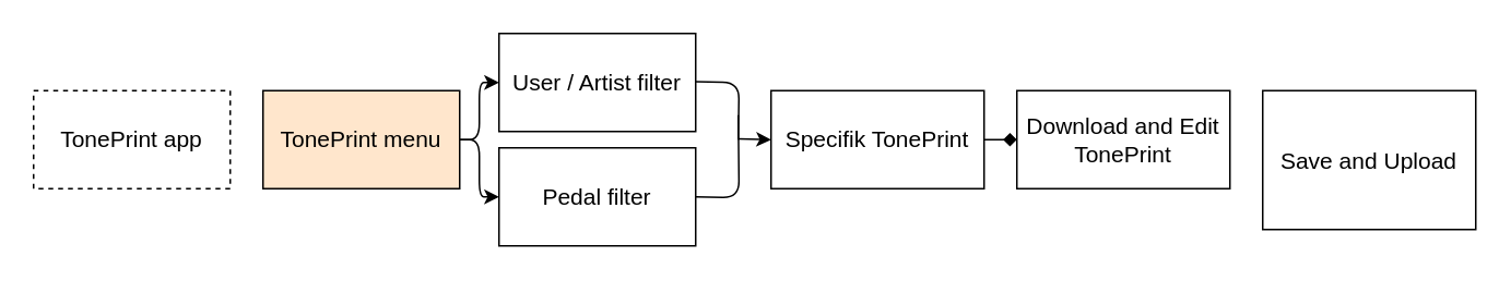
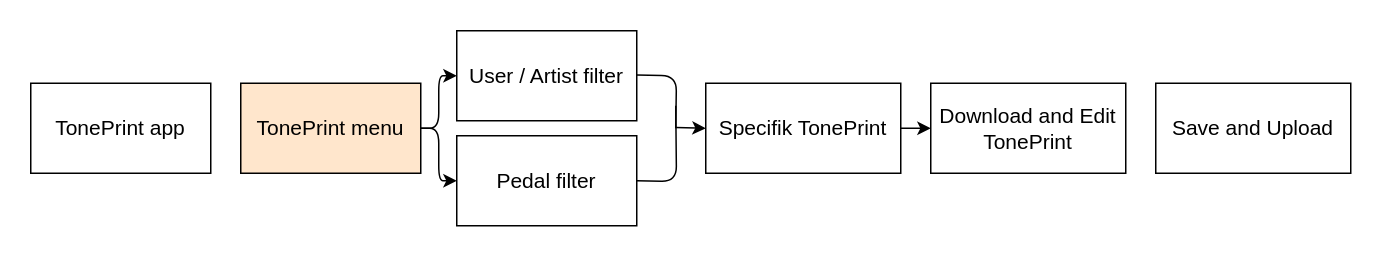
  <mxCell id="0" />
  <mxCell id="1" parent="0" />
- <mxCell id="2" value="TonePrint app" parent="1" style="rounded=0;whiteSpace=wrap;html=1;fontSize=14;dashed=1;" vertex="1"><mxGeometry as="geometry" height="60" width="120" y="55" x="20" /></mxCell>
+ <mxCell id="2" value="TonePrint app" parent="1" style="rounded=0;whiteSpace=wrap;html=1;fontSize=14;" vertex="1"><mxGeometry as="geometry" height="60" width="120" y="55" x="20" /></mxCell>
  <mxCell id="3" value="TonePrint menu&lt;br&gt;" parent="1" style="rounded=0;whiteSpace=wrap;html=1;fontSize=14;fillColor=#ffe6cc;" vertex="1"><mxGeometry as="geometry" height="60" width="120" y="55" x="160" /></mxCell>
  <mxCell id="4" value="User / Artist filter&lt;br&gt;" parent="1" style="rounded=0;whiteSpace=wrap;html=1;fontSize=14;" vertex="1"><mxGeometry as="geometry" height="60" width="120" y="20" x="304" /></mxCell>
  <mxCell id="5" value="Pedal filter&lt;br&gt;" parent="1" style="rounded=0;whiteSpace=wrap;html=1;fontSize=14;" vertex="1"><mxGeometry as="geometry" height="60" width="120" y="90" x="304" /></mxCell>
  <mxCell id="6" value="" parent="1" target="4" edge="1" style="endArrow=classic;html=1;fontSize=14;edgeStyle=elbowEdgeStyle;entryX=0;entryY=0.5;entryDx=0;entryDy=0;"><mxGeometry as="geometry" relative="1" height="50" width="50"><mxPoint as="sourcePoint" y="85" x="280" /><mxPoint as="targetPoint" y="55" x="300" /></mxGeometry></mxCell>
  <mxCell id="7" value="" parent="1" target="5" edge="1" style="endArrow=classic;html=1;fontSize=14;edgeStyle=elbowEdgeStyle;entryX=0;entryY=0.5;entryDx=0;entryDy=0;"><mxGeometry as="geometry" relative="1" height="50" width="50"><mxPoint as="sourcePoint" y="85" x="280" /><mxPoint as="targetPoint" y="35" x="330" /></mxGeometry></mxCell>
  <mxCell id="8" value="" parent="1" edge="1" style="endArrow=none;html=1;fontSize=14;edgeStyle=orthogonalEdgeStyle;endFill=0;"><mxGeometry as="geometry" relative="1" height="50" width="50"><mxPoint as="sourcePoint" y="120" x="424" /><mxPoint as="targetPoint" y="70" x="450" /></mxGeometry></mxCell>
  <mxCell id="9" value="" parent="1" edge="1" style="endArrow=none;html=1;fontSize=14;edgeStyle=orthogonalEdgeStyle;endFill=0;"><mxGeometry as="geometry" relative="1" height="50" width="50"><mxPoint as="sourcePoint" y="49.5" x="424" /><mxPoint as="targetPoint" y="85" x="450" /></mxGeometry></mxCell>
  <mxCell id="10" value="" parent="1" target="12" edge="1" style="endArrow=classic;html=1;fontSize=14;endFill=1;entryX=0;entryY=0.5;entryDx=0;entryDy=0;"><mxGeometry as="geometry" relative="1" height="50" width="50"><mxPoint as="sourcePoint" y="84.5" x="450" /><mxPoint as="targetPoint" y="84.5" x="500" /></mxGeometry></mxCell>
- <mxCell id="11" parent="1" target="13" source="12" edge="1" style="edgeStyle=orthogonalEdgeStyle;rounded=0;orthogonalLoop=1;jettySize=auto;html=1;exitX=1;exitY=0.5;exitDx=0;exitDy=0;entryX=0;entryY=0.5;entryDx=0;entryDy=0;endArrow=diamond;endFill=1;fontSize=14;"><mxGeometry as="geometry" relative="1" /></mxCell>
+ <mxCell id="11" parent="1" target="13" source="12" edge="1" style="edgeStyle=orthogonalEdgeStyle;rounded=0;orthogonalLoop=1;jettySize=auto;html=1;exitX=1;exitY=0.5;exitDx=0;exitDy=0;entryX=0;entryY=0.5;entryDx=0;entryDy=0;endArrow=classic;endFill=1;fontSize=14;"><mxGeometry as="geometry" relative="1" /></mxCell>
  <mxCell id="12" value="Specifik TonePrint&lt;br&gt;" parent="1" style="rounded=0;whiteSpace=wrap;html=1;fontSize=14;" vertex="1"><mxGeometry as="geometry" height="60" width="130" y="55" x="470" /></mxCell>
  <mxCell id="13" value="Download and Edit TonePrint&lt;br&gt;" parent="1" style="rounded=0;whiteSpace=wrap;html=1;fontSize=14;" vertex="1"><mxGeometry as="geometry" height="60" width="130" y="55" x="620" /></mxCell>
- <mxCell id="14" value="Save and Upload&lt;br&gt;" parent="1" style="rounded=0;whiteSpace=wrap;html=1;fontSize=14;" vertex="1"><mxGeometry x="770" y="55" as="geometry" height="85" width="130" /></mxCell>
+ <mxCell id="14" value="Save and Upload&lt;br&gt;" parent="1" style="rounded=0;whiteSpace=wrap;html=1;fontSize=14;" vertex="1"><mxGeometry as="geometry" height="60" width="130" y="55" x="770" /></mxCell>
